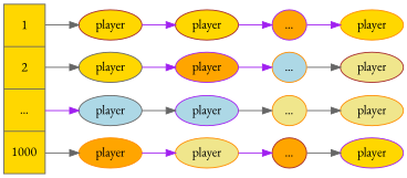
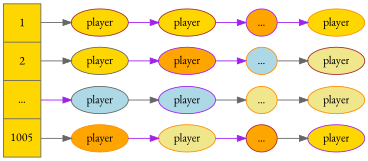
  digraph {
    nodesep=.05
    rankdir=LR
    fontname="EB Garamond"
    node [shape=ellipse style=filled fillcolor=gold color=darkorange fontname="EB Garamond"]
    edge [color=gray40 fontname="EB Garamond"]
-   n1 [height=2.5 label="<f0> 1 | <f1> 2 | <f2> ... | <f3> 1000" shape=record width=.1 color=gray40]
+   n1 [height=2.5 label="<f0> 1 | <f1> 2 | <f2> ... | <f3> 1005" shape=record width=.1 color=gray40]
    n2 [height=.1 label=player width=.1 color=brown]
    n3 [height=.1 label=player width=.1 color=gray40]
    n4 [height=.1 label=player width=.1 fillcolor=lightblue color=gray40]
    n5 [height=.1 label=player width=.1 fillcolor=orange]
    n6 [height=.1 label=player width=.1 color=brown]
    n7 [height=.1 label="..." width=.1 fillcolor=orange color=purple]
    n8 [height=.1 label=player width=.1]
    n9 [height=.1 label=player width=.1 fillcolor=orange color=purple]
    n10 [height=.1 label="..." width=.1 fillcolor=lightblue]
    n11 [height=.1 label=player width=.1 fillcolor=khaki color=brown]
    n12 [height=.1 label=player width=.1 fillcolor=lightblue color=purple]
    n13 [height=.1 label="..." width=.1 fillcolor=khaki]
    n14 [height=.1 label=player width=.1 fillcolor=khaki]
    n15 [height=.1 label=player width=.1 fillcolor=khaki]
    n16 [height=.1 label="..." width=.1 fillcolor=orange color=brown]
    n17 [height=.1 label=player width=.1 color=purple]
    n1 -> n2 [tailport=f0]
    n1 -> n3 [tailport=f1]
    n1 -> n4 [tailport=f2 color=purple]
    n1 -> n5 [tailport=f3]
    n2 -> n6 [color=purple]
    n3 -> n9 [color=purple]
    n4 -> n12
    n5 -> n15 [color=purple]
    n6 -> n7 [color=purple]
    n7 -> n8 [color=purple]
    n9 -> n10 [color=purple]
    n10 -> n11
    n12 -> n13
    n13 -> n14
    n15 -> n16 [color=purple]
    n16 -> n17
  }
